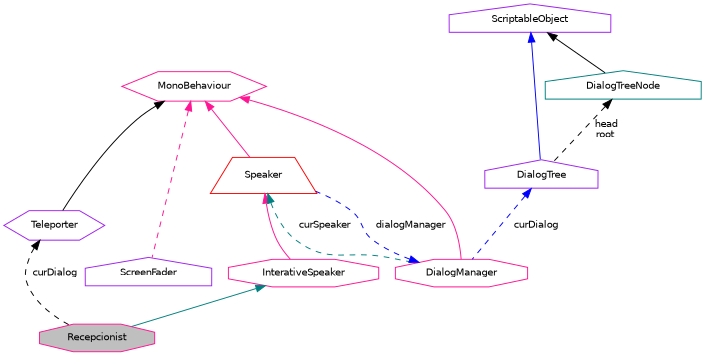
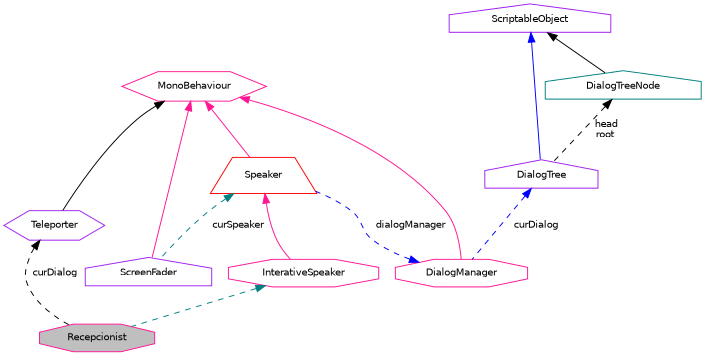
  digraph {
    node [color=deeppink fillcolor=white fontname=Helvetica fontsize=10 shape=house style=filled]
    edge [color=deeppink dir=back fontname=Helvetica fontsize=10 labelfontname=Helvetica labelfontsize=10 style=solid]
    n1 [fillcolor=grey75 fontcolor=black height=0.2 label=Recepcionist shape=octagon width=0.4]
    n2 [height=0.2 label=InterativeSpeaker shape=octagon width=0.4]
    n3 [color=red height=0.2 label=Speaker shape=trapezium width=0.4]
    n4 [height=0.2 label=DialogManager shape=octagon width=0.4]
    n5 [height=0.2 label=MonoBehaviour shape=hexagon width=0.4]
    n6 [color=purple height=0.2 label=Teleporter shape=hexagon width=0.4]
    n7 [color=purple height=0.2 label=ScreenFader width=0.4]
    n8 [color=purple height=0.2 label=DialogTree width=0.4]
    n9 [color=purple height=0.2 label=ScriptableObject width=0.4]
    n10 [color=teal height=0.2 label=DialogTreeNode width=0.4]
-   n2 -> n1 [color=teal]
+   n2 -> n1 [color=teal style=dashed]
    n3 -> n2
-   n3 -> n4 [color=teal label=" curSpeaker" style=dashed]
+   n3 -> n7 [color=teal label=" curSpeaker" style=dashed]
    n4 -> n3 [color=blue label=" dialogManager" style=dashed]
    n5 -> n3
    n5 -> n4
    n5 -> n6 [color=black]
-   n5 -> n7 [style=dashed]
+   n5 -> n7
    n6 -> n1 [color=black label=" curDialog" style=dashed]
    n8 -> n4 [color=blue label=" curDialog" style=dashed]
    n9 -> n8 [color=blue]
    n9 -> n10 [color=black]
    n10 -> n8 [color=black label=" head\nroot" style=dashed]
  }
